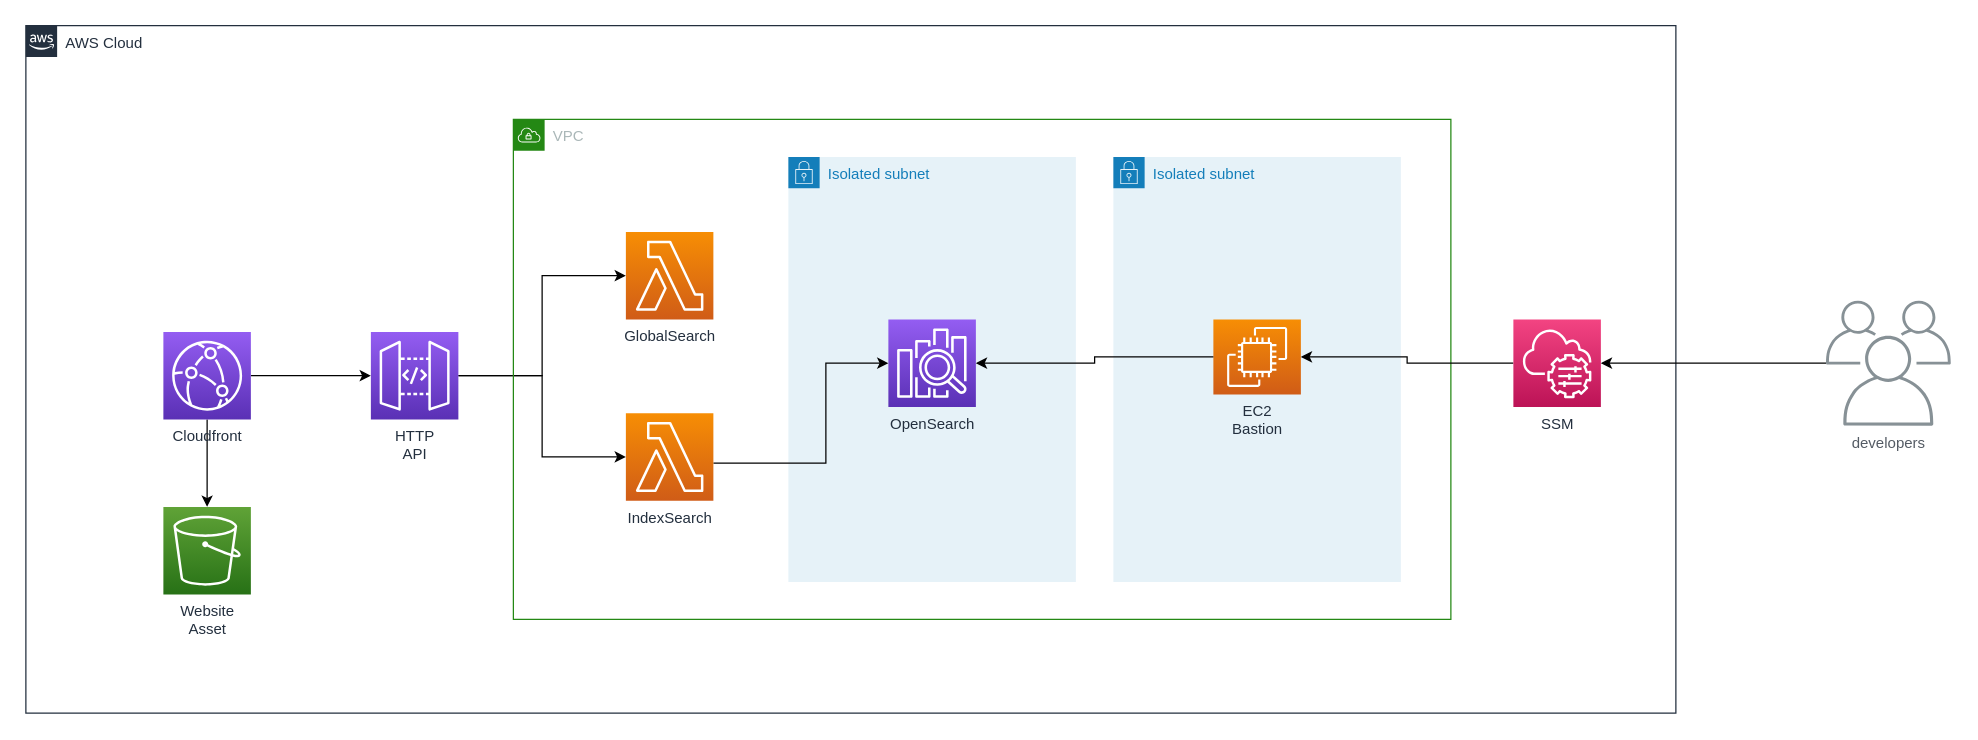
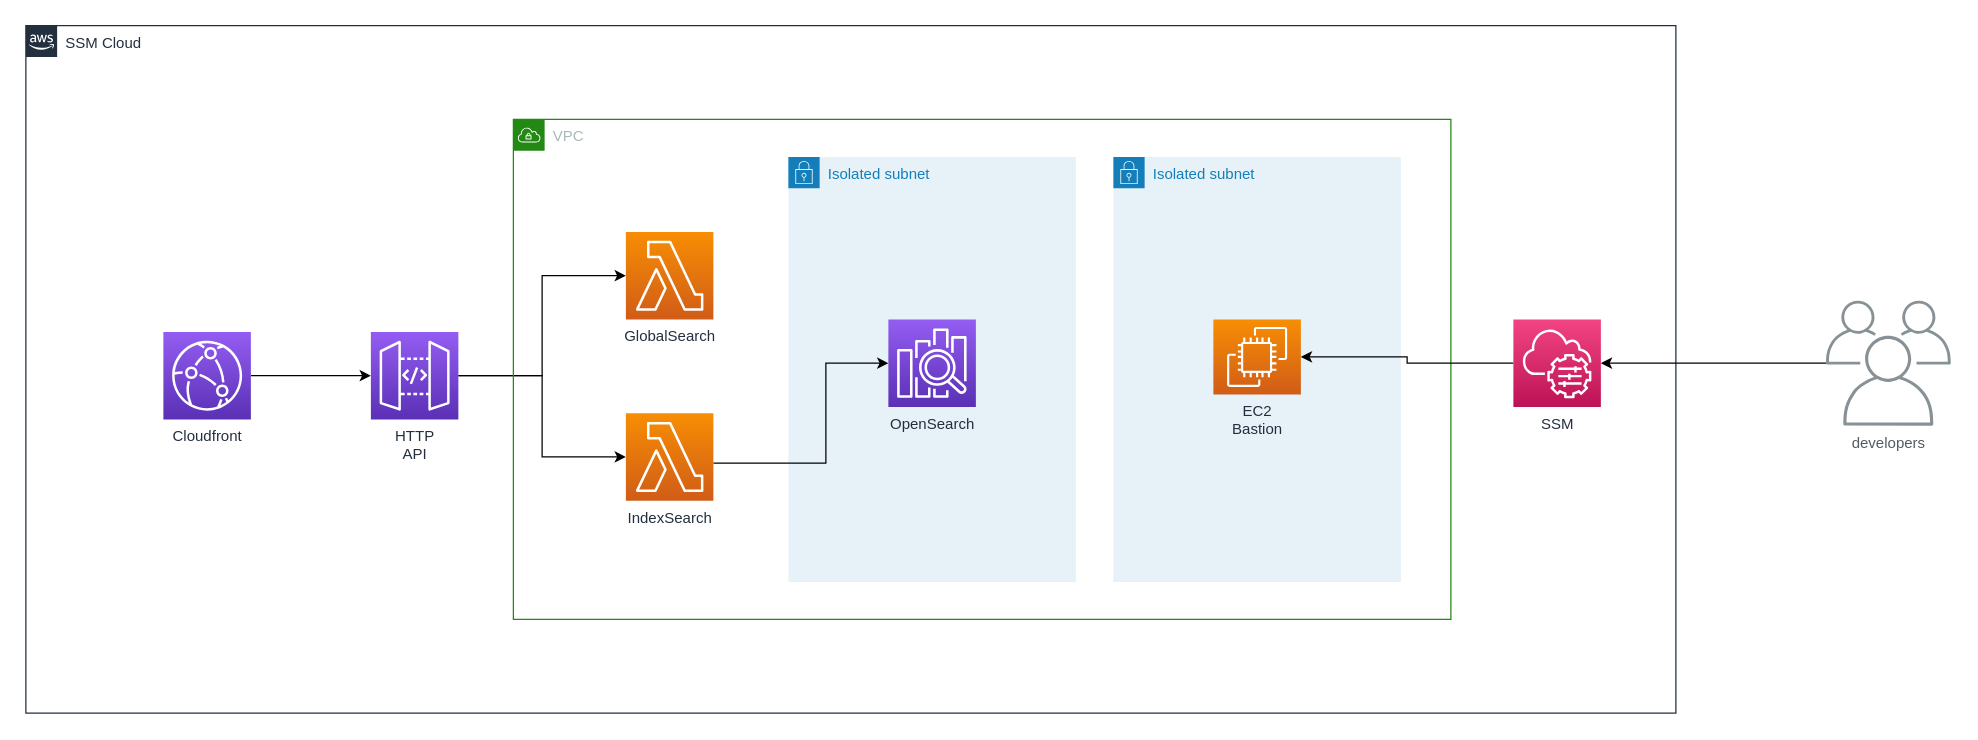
  <mxCell id="0" />
  <mxCell id="1" parent="0" />
- <mxCell id="2" value="AWS Cloud" style="points=[[0,0],[0.25,0],[0.5,0],[0.75,0],[1,0],[1,0.25],[1,0.5],[1,0.75],[1,1],[0.75,1],[0.5,1],[0.25,1],[0,1],[0,0.75],[0,0.5],[0,0.25]];outlineConnect=0;gradientColor=none;html=1;whiteSpace=wrap;fontSize=12;fontStyle=0;container=1;pointerEvents=0;collapsible=0;recursiveResize=0;shape=mxgraph.aws4.group;grIcon=mxgraph.aws4.group_aws_cloud_alt;strokeColor=#232F3E;fillColor=none;verticalAlign=top;align=left;spacingLeft=30;fontColor=#232F3E;dashed=0;" parent="1" vertex="1"><mxGeometry x="20" y="20" width="1320" height="550" as="geometry" /></mxCell>
- <mxCell id="3" style="edgeStyle=orthogonalEdgeStyle;rounded=0;orthogonalLoop=1;jettySize=auto;html=1;entryX=0.5;entryY=0;entryDx=0;entryDy=0;entryPerimeter=0;" parent="2" source="5" target="6" edge="1"><mxGeometry relative="1" as="geometry" /></mxCell>
+ <mxCell id="2" value="SSM Cloud" style="points=[[0,0],[0.25,0],[0.5,0],[0.75,0],[1,0],[1,0.25],[1,0.5],[1,0.75],[1,1],[0.75,1],[0.5,1],[0.25,1],[0,1],[0,0.75],[0,0.5],[0,0.25]];outlineConnect=0;gradientColor=none;html=1;whiteSpace=wrap;fontSize=12;fontStyle=0;container=1;pointerEvents=0;collapsible=0;recursiveResize=0;shape=mxgraph.aws4.group;grIcon=mxgraph.aws4.group_aws_cloud_alt;strokeColor=#232F3E;fillColor=none;verticalAlign=top;align=left;spacingLeft=30;fontColor=#232F3E;dashed=0;" parent="1" vertex="1"><mxGeometry x="20" y="20" width="1320" height="550" as="geometry" /></mxCell>
  <mxCell id="4" style="edgeStyle=orthogonalEdgeStyle;rounded=0;orthogonalLoop=1;jettySize=auto;html=1;entryX=0;entryY=0.5;entryDx=0;entryDy=0;entryPerimeter=0;" parent="2" source="5" target="9" edge="1"><mxGeometry relative="1" as="geometry" /></mxCell>
  <mxCell id="5" value="Cloudfront" style="sketch=0;points=[[0,0,0],[0.25,0,0],[0.5,0,0],[0.75,0,0],[1,0,0],[0,1,0],[0.25,1,0],[0.5,1,0],[0.75,1,0],[1,1,0],[0,0.25,0],[0,0.5,0],[0,0.75,0],[1,0.25,0],[1,0.5,0],[1,0.75,0]];outlineConnect=0;fontColor=#232F3E;gradientColor=#945DF2;gradientDirection=north;fillColor=#5A30B5;strokeColor=#ffffff;dashed=0;verticalLabelPosition=bottom;verticalAlign=top;align=center;html=1;fontSize=12;fontStyle=0;aspect=fixed;shape=mxgraph.aws4.resourceIcon;resIcon=mxgraph.aws4.cloudfront;" parent="2" vertex="1"><mxGeometry x="110" y="245" width="70" height="70" as="geometry" /></mxCell>
- <mxCell id="6" value="Website&lt;br&gt;Asset" style="sketch=0;points=[[0,0,0],[0.25,0,0],[0.5,0,0],[0.75,0,0],[1,0,0],[0,1,0],[0.25,1,0],[0.5,1,0],[0.75,1,0],[1,1,0],[0,0.25,0],[0,0.5,0],[0,0.75,0],[1,0.25,0],[1,0.5,0],[1,0.75,0]];outlineConnect=0;fontColor=#232F3E;gradientColor=#60A337;gradientDirection=north;fillColor=#277116;strokeColor=#ffffff;dashed=0;verticalLabelPosition=bottom;verticalAlign=top;align=center;html=1;fontSize=12;fontStyle=0;aspect=fixed;shape=mxgraph.aws4.resourceIcon;resIcon=mxgraph.aws4.s3;" parent="2" vertex="1"><mxGeometry x="110" y="385" width="70" height="70" as="geometry" /></mxCell>
  <mxCell id="7" style="edgeStyle=orthogonalEdgeStyle;rounded=0;orthogonalLoop=1;jettySize=auto;html=1;entryX=0;entryY=0.5;entryDx=0;entryDy=0;entryPerimeter=0;" edge="1" parent="2" source="9" target="15"><mxGeometry relative="1" as="geometry" /></mxCell>
  <mxCell id="8" style="edgeStyle=orthogonalEdgeStyle;rounded=0;orthogonalLoop=1;jettySize=auto;html=1;entryX=0;entryY=0.5;entryDx=0;entryDy=0;entryPerimeter=0;" edge="1" parent="2" source="9" target="17"><mxGeometry relative="1" as="geometry" /></mxCell>
  <mxCell id="9" value="HTTP&lt;br&gt;API" style="sketch=0;points=[[0,0,0],[0.25,0,0],[0.5,0,0],[0.75,0,0],[1,0,0],[0,1,0],[0.25,1,0],[0.5,1,0],[0.75,1,0],[1,1,0],[0,0.25,0],[0,0.5,0],[0,0.75,0],[1,0.25,0],[1,0.5,0],[1,0.75,0]];outlineConnect=0;fontColor=#232F3E;gradientColor=#945DF2;gradientDirection=north;fillColor=#5A30B5;strokeColor=#ffffff;dashed=0;verticalLabelPosition=bottom;verticalAlign=top;align=center;html=1;fontSize=12;fontStyle=0;aspect=fixed;shape=mxgraph.aws4.resourceIcon;resIcon=mxgraph.aws4.api_gateway;" parent="2" vertex="1"><mxGeometry x="276" y="245" width="70" height="70" as="geometry" /></mxCell>
  <mxCell id="10" value="VPC" style="points=[[0,0],[0.25,0],[0.5,0],[0.75,0],[1,0],[1,0.25],[1,0.5],[1,0.75],[1,1],[0.75,1],[0.5,1],[0.25,1],[0,1],[0,0.75],[0,0.5],[0,0.25]];outlineConnect=0;gradientColor=none;html=1;whiteSpace=wrap;fontSize=12;fontStyle=0;container=1;pointerEvents=0;collapsible=0;recursiveResize=0;shape=mxgraph.aws4.group;grIcon=mxgraph.aws4.group_vpc;strokeColor=#248814;fillColor=none;verticalAlign=top;align=left;spacingLeft=30;fontColor=#AAB7B8;dashed=0;" parent="2" vertex="1"><mxGeometry x="390" y="75" width="750" height="400" as="geometry" /></mxCell>
  <mxCell id="11" value="Isolated subnet" style="points=[[0,0],[0.25,0],[0.5,0],[0.75,0],[1,0],[1,0.25],[1,0.5],[1,0.75],[1,1],[0.75,1],[0.5,1],[0.25,1],[0,1],[0,0.75],[0,0.5],[0,0.25]];outlineConnect=0;gradientColor=none;html=1;whiteSpace=wrap;fontSize=12;fontStyle=0;container=1;pointerEvents=0;collapsible=0;recursiveResize=0;shape=mxgraph.aws4.group;grIcon=mxgraph.aws4.group_security_group;grStroke=0;strokeColor=#147EBA;fillColor=#E6F2F8;verticalAlign=top;align=left;spacingLeft=30;fontColor=#147EBA;dashed=0;" vertex="1" parent="10"><mxGeometry x="480" y="30" width="230" height="340" as="geometry" /></mxCell>
  <mxCell id="12" value="EC2&lt;br&gt;Bastion" style="sketch=0;points=[[0,0,0],[0.25,0,0],[0.5,0,0],[0.75,0,0],[1,0,0],[0,1,0],[0.25,1,0],[0.5,1,0],[0.75,1,0],[1,1,0],[0,0.25,0],[0,0.5,0],[0,0.75,0],[1,0.25,0],[1,0.5,0],[1,0.75,0]];outlineConnect=0;fontColor=#232F3E;gradientColor=#F78E04;gradientDirection=north;fillColor=#D05C17;strokeColor=#ffffff;dashed=0;verticalLabelPosition=bottom;verticalAlign=top;align=center;html=1;fontSize=12;fontStyle=0;aspect=fixed;shape=mxgraph.aws4.resourceIcon;resIcon=mxgraph.aws4.ec2;" parent="11" vertex="1"><mxGeometry x="80" y="130" width="70" height="60" as="geometry" /></mxCell>
  <mxCell id="13" value="Isolated subnet" style="points=[[0,0],[0.25,0],[0.5,0],[0.75,0],[1,0],[1,0.25],[1,0.5],[1,0.75],[1,1],[0.75,1],[0.5,1],[0.25,1],[0,1],[0,0.75],[0,0.5],[0,0.25]];outlineConnect=0;gradientColor=none;html=1;whiteSpace=wrap;fontSize=12;fontStyle=0;container=1;pointerEvents=0;collapsible=0;recursiveResize=0;shape=mxgraph.aws4.group;grIcon=mxgraph.aws4.group_security_group;grStroke=0;strokeColor=#147EBA;fillColor=#E6F2F8;verticalAlign=top;align=left;spacingLeft=30;fontColor=#147EBA;dashed=0;" parent="10" vertex="1"><mxGeometry x="220" y="30" width="230" height="340" as="geometry" /></mxCell>
  <mxCell id="14" value="OpenSearch" style="sketch=0;points=[[0,0,0],[0.25,0,0],[0.5,0,0],[0.75,0,0],[1,0,0],[0,1,0],[0.25,1,0],[0.5,1,0],[0.75,1,0],[1,1,0],[0,0.25,0],[0,0.5,0],[0,0.75,0],[1,0.25,0],[1,0.5,0],[1,0.75,0]];outlineConnect=0;fontColor=#232F3E;gradientColor=#945DF2;gradientDirection=north;fillColor=#5A30B5;strokeColor=#ffffff;dashed=0;verticalLabelPosition=bottom;verticalAlign=top;align=center;html=1;fontSize=12;fontStyle=0;aspect=fixed;shape=mxgraph.aws4.resourceIcon;resIcon=mxgraph.aws4.elasticsearch_service;" parent="13" vertex="1"><mxGeometry x="80" y="130" width="70" height="70" as="geometry" /></mxCell>
  <mxCell id="15" value="GlobalSearch" style="sketch=0;points=[[0,0,0],[0.25,0,0],[0.5,0,0],[0.75,0,0],[1,0,0],[0,1,0],[0.25,1,0],[0.5,1,0],[0.75,1,0],[1,1,0],[0,0.25,0],[0,0.5,0],[0,0.75,0],[1,0.25,0],[1,0.5,0],[1,0.75,0]];outlineConnect=0;fontColor=#232F3E;gradientColor=#F78E04;gradientDirection=north;fillColor=#D05C17;strokeColor=#ffffff;dashed=0;verticalLabelPosition=bottom;verticalAlign=top;align=center;html=1;fontSize=12;fontStyle=0;aspect=fixed;shape=mxgraph.aws4.resourceIcon;resIcon=mxgraph.aws4.lambda;" parent="10" vertex="1"><mxGeometry x="90" y="90" width="70" height="70" as="geometry" /></mxCell>
  <mxCell id="16" style="edgeStyle=orthogonalEdgeStyle;rounded=0;orthogonalLoop=1;jettySize=auto;html=1;entryX=0;entryY=0.5;entryDx=0;entryDy=0;entryPerimeter=0;" parent="10" source="17" target="14" edge="1"><mxGeometry relative="1" as="geometry"><Array as="points"><mxPoint x="250" y="275" /><mxPoint x="250" y="195" /></Array></mxGeometry></mxCell>
  <mxCell id="17" value="IndexSearch" style="sketch=0;points=[[0,0,0],[0.25,0,0],[0.5,0,0],[0.75,0,0],[1,0,0],[0,1,0],[0.25,1,0],[0.5,1,0],[0.75,1,0],[1,1,0],[0,0.25,0],[0,0.5,0],[0,0.75,0],[1,0.25,0],[1,0.5,0],[1,0.75,0]];outlineConnect=0;fontColor=#232F3E;gradientColor=#F78E04;gradientDirection=north;fillColor=#D05C17;strokeColor=#ffffff;dashed=0;verticalLabelPosition=bottom;verticalAlign=top;align=center;html=1;fontSize=12;fontStyle=0;aspect=fixed;shape=mxgraph.aws4.resourceIcon;resIcon=mxgraph.aws4.lambda;" parent="10" vertex="1"><mxGeometry x="90" y="235" width="70" height="70" as="geometry" /></mxCell>
- <mxCell id="18" style="edgeStyle=orthogonalEdgeStyle;rounded=0;orthogonalLoop=1;jettySize=auto;html=1;entryX=1;entryY=0.5;entryDx=0;entryDy=0;entryPerimeter=0;" parent="10" source="12" target="14" edge="1"><mxGeometry relative="1" as="geometry" /></mxCell>
  <mxCell id="19" style="edgeStyle=orthogonalEdgeStyle;rounded=0;orthogonalLoop=1;jettySize=auto;html=1;entryX=1;entryY=0.5;entryDx=0;entryDy=0;entryPerimeter=0;" parent="2" source="20" target="12" edge="1"><mxGeometry relative="1" as="geometry" /></mxCell>
  <mxCell id="20" value="SSM" style="sketch=0;points=[[0,0,0],[0.25,0,0],[0.5,0,0],[0.75,0,0],[1,0,0],[0,1,0],[0.25,1,0],[0.5,1,0],[0.75,1,0],[1,1,0],[0,0.25,0],[0,0.5,0],[0,0.75,0],[1,0.25,0],[1,0.5,0],[1,0.75,0]];points=[[0,0,0],[0.25,0,0],[0.5,0,0],[0.75,0,0],[1,0,0],[0,1,0],[0.25,1,0],[0.5,1,0],[0.75,1,0],[1,1,0],[0,0.25,0],[0,0.5,0],[0,0.75,0],[1,0.25,0],[1,0.5,0],[1,0.75,0]];outlineConnect=0;fontColor=#232F3E;gradientColor=#F34482;gradientDirection=north;fillColor=#BC1356;strokeColor=#ffffff;dashed=0;verticalLabelPosition=bottom;verticalAlign=top;align=center;html=1;fontSize=12;fontStyle=0;aspect=fixed;shape=mxgraph.aws4.resourceIcon;resIcon=mxgraph.aws4.systems_manager;" parent="2" vertex="1"><mxGeometry x="1190" y="235" width="70" height="70" as="geometry" /></mxCell>
  <mxCell id="21" style="edgeStyle=orthogonalEdgeStyle;rounded=0;orthogonalLoop=1;jettySize=auto;html=1;entryX=1;entryY=0.5;entryDx=0;entryDy=0;entryPerimeter=0;" parent="1" source="22" target="20" edge="1"><mxGeometry relative="1" as="geometry" /></mxCell>
  <mxCell id="22" value="developers" style="sketch=0;outlineConnect=0;gradientColor=none;fontColor=#545B64;strokeColor=none;fillColor=#879196;dashed=0;verticalLabelPosition=bottom;verticalAlign=top;align=center;html=1;fontSize=12;fontStyle=0;aspect=fixed;shape=mxgraph.aws4.illustration_users;pointerEvents=1" parent="1" vertex="1"><mxGeometry x="1460" y="240" width="100" height="100" as="geometry" /></mxCell>
